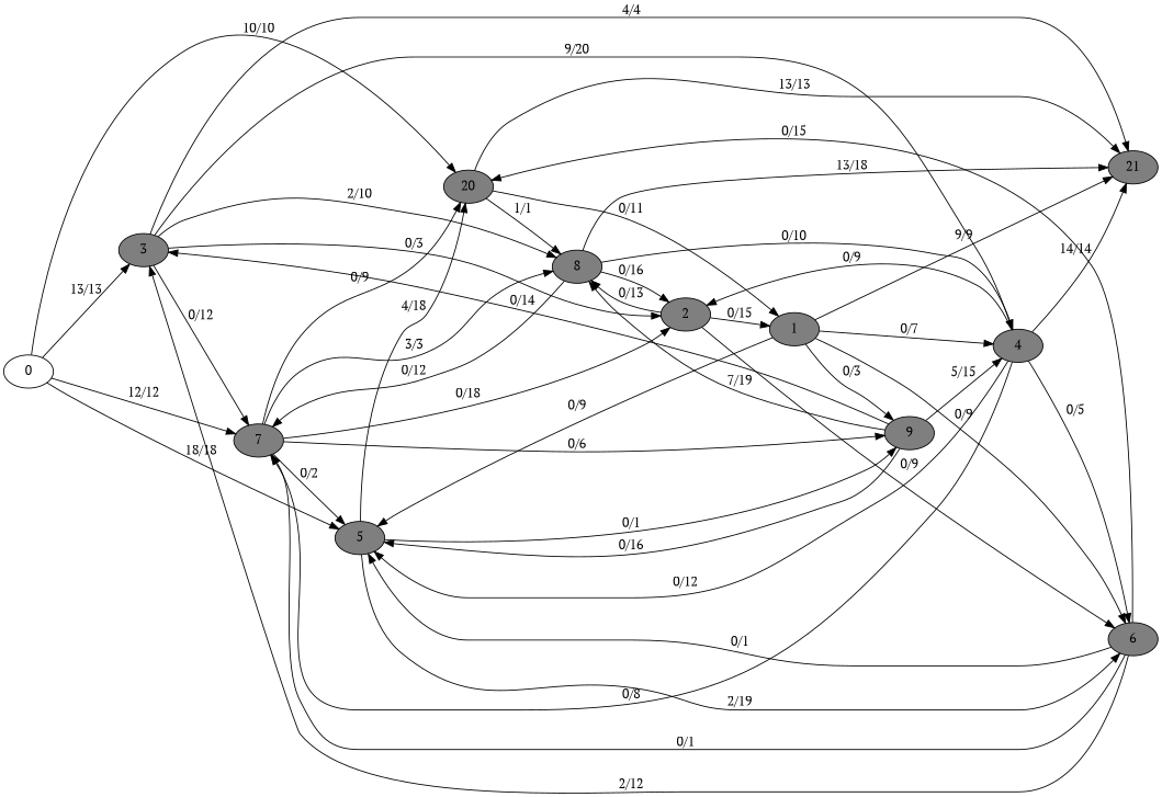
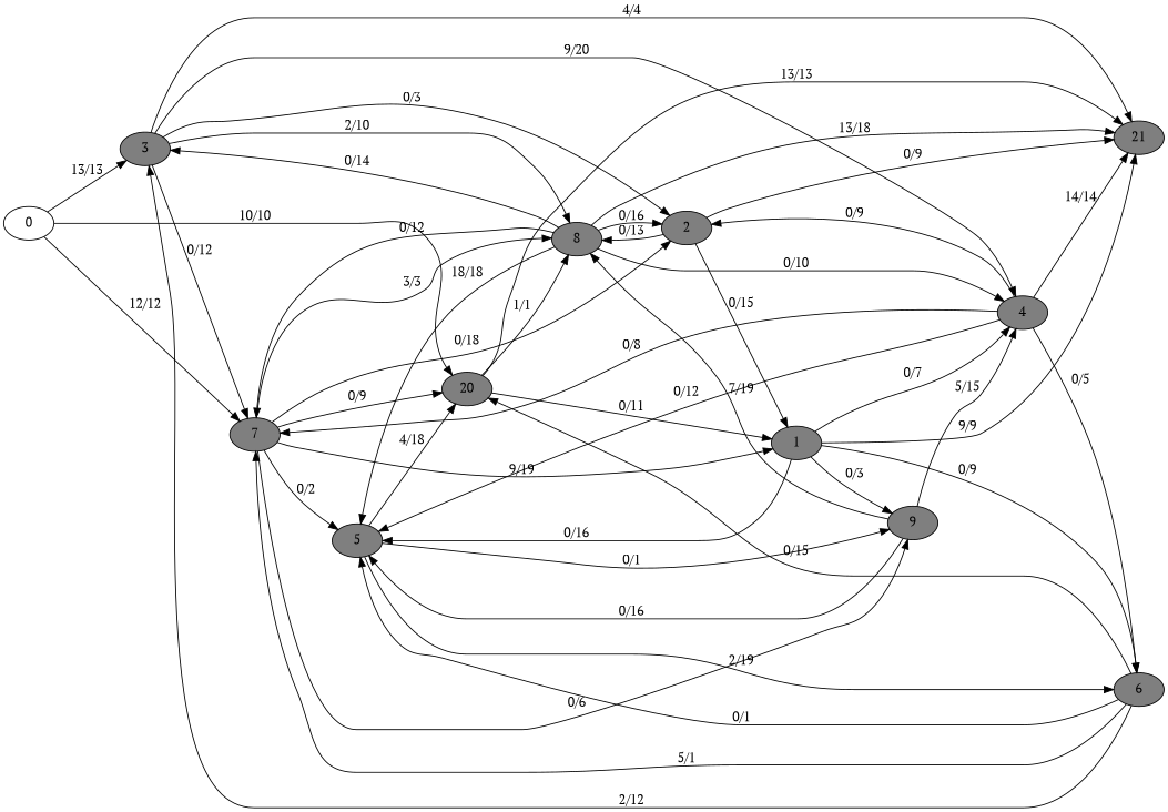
  digraph {
    fontname="PT Serif"
    rankdir=LR
    node [fillcolor=grey50 fontname="PT Serif" style=filled]
    edge [fontname="PT Serif"]
    0 [fillcolor=grey100]
    3
    5
    7
    n5 [label=20]
    4
    n7 [label=21]
    2
    8
    6
    9
    1
    0 -> 3 [label="13/13"]
-   0 -> 5 [label="18/18"]
+   8 -> 5 [label="18/18"]
    0 -> 7 [label="12/12"]
    0 -> n5 [label="10/10"]
    3 -> 7 [label="0/12"]
    3 -> 4 [label="9/20"]
    3 -> n7 [label="4/4"]
    3 -> 2 [label="0/3"]
    3 -> 8 [label="2/10"]
    5 -> n5 [label="4/18"]
    5 -> 6 [label="2/19"]
    5 -> 9 [label="0/1"]
    7 -> 5 [label="0/2"]
    7 -> n5 [label="0/9"]
    7 -> 2 [label="0/18"]
    7 -> 8 [label="3/3"]
    7 -> 9 [label="0/6"]
+   7 -> 1 [label="9/19"]
    n5 -> n7 [label="13/13"]
    n5 -> 8 [label="1/1"]
    n5 -> 1 [label="0/11"]
    4 -> 5 [label="0/12"]
    4 -> 7 [label="0/8"]
    4 -> n7 [label="14/14"]
    4 -> 2 [label="0/9"]
    4 -> 6 [label="0/5"]
    2 -> 8 [label="0/13"]
-   2 -> 6 [label="0/9"]
+   2 -> n7 [label="0/9"]
    2 -> 1 [label="0/15"]
-   9 -> 3 [label="0/14"]
+   8 -> 3 [label="0/14"]
    8 -> 7 [label="0/12"]
    8 -> 4 [label="0/10"]
    8 -> n7 [label="13/18"]
    8 -> 2 [label="0/16"]
    6 -> 3 [label="2/12"]
    6 -> 5 [label="0/1"]
-   6 -> 7 [label="0/1"]
+   6 -> 7 [label="5/1"]
    6 -> n5 [label="0/15"]
    9 -> 5 [label="0/16"]
    9 -> 4 [label="5/15"]
    9 -> 8 [label="7/19"]
-   1 -> 5 [label="0/9"]
+   1 -> 5 [label="0/16"]
    1 -> 4 [label="0/7"]
    1 -> n7 [label="9/9"]
    1 -> 6 [label="0/9"]
    1 -> 9 [label="0/3"]
  }
